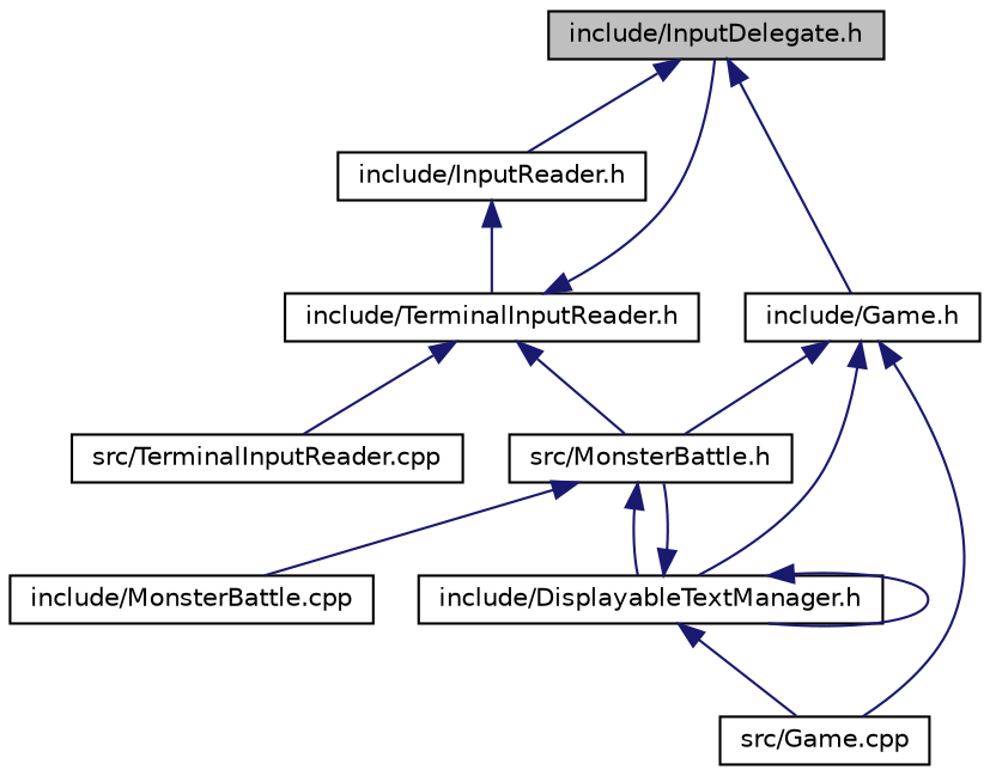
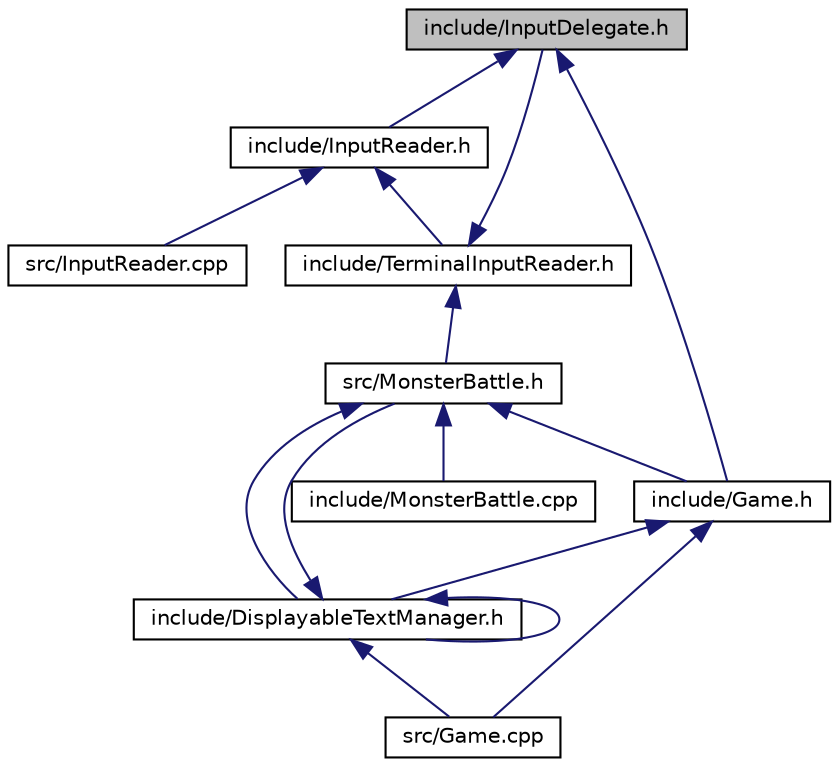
  digraph {
    node [color=black fillcolor=white fontname=Helvetica fontsize=10 shape=record style=filled]
    edge [color=midnightblue dir=back fontname=Helvetica fontsize=10 labelfontname=Helvetica labelfontsize=10 style=solid]
    n1 [fillcolor=grey75 fontcolor=black height=0.2 label="include/InputDelegate.h" width=0.4]
    n2 [height=0.2 label="include/InputReader.h" width=0.4]
    n3 [height=0.2 label="include/Game.h" width=0.4]
    n4 [height=0.2 label="include/TerminalInputReader.h" width=0.4]
+   n5 [height=0.2 label="src/InputReader.cpp" width=0.4]
    n6 [height=0.2 label="src/MonsterBattle.h" width=0.4]
-   n7 [height=0.2 label="src/TerminalInputReader.cpp" width=0.4]
    n8 [height=0.2 label="include/DisplayableTextManager.h" width=0.4]
    n9 [height=0.2 label="src/Game.cpp" width=0.4]
    n10 [height=0.2 label="include/MonsterBattle.cpp" width=0.4]
    n1 -> n2
    n1 -> n3
    n2 -> n4
-   n3 -> n6
+   n2 -> n5
+   n6 -> n3
    n3 -> n8
    n3 -> n9
    n4 -> n1
    n4 -> n6
-   n4 -> n7
    n6 -> n8
    n6 -> n10
    n8 -> n6
    n8 -> n8
    n8 -> n9
  }
